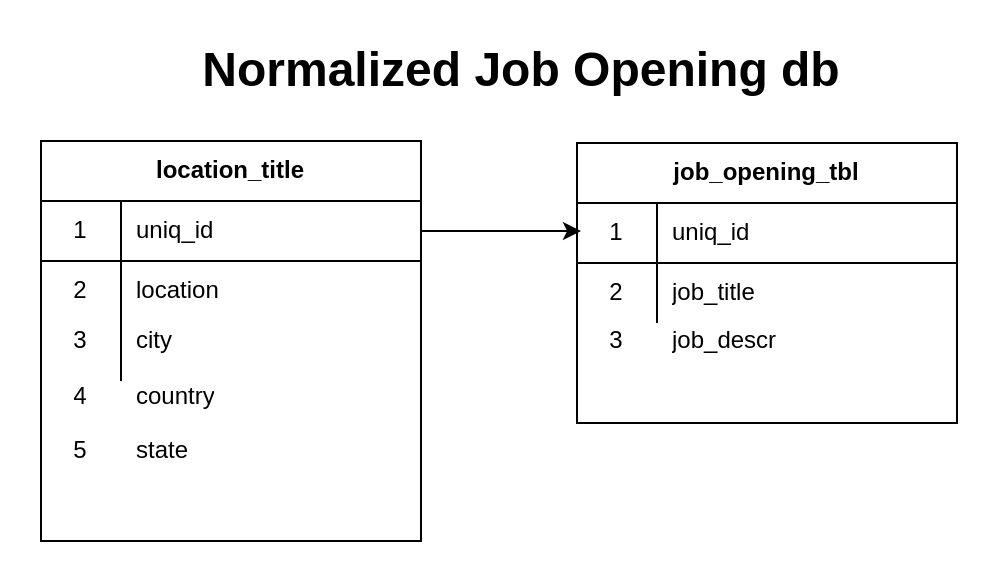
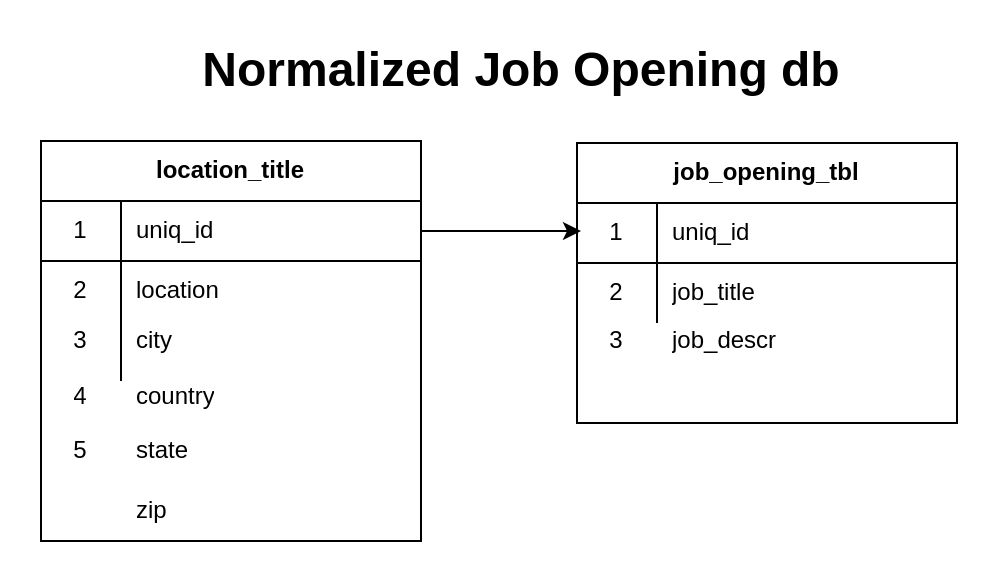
  <mxCell id="0" />
  <mxCell id="1" parent="0" />
  <mxCell id="2" value="Normalized Job Opening db" style="text;html=1;align=center;verticalAlign=middle;resizable=0;points=[];autosize=1;fontSize=24;fontStyle=1" parent="1" vertex="1"><mxGeometry x="95" y="20" width="330" height="30" as="geometry" /></mxCell>
  <mxCell id="3" value="" style="group" vertex="1" connectable="0" parent="1"><mxGeometry x="20" y="70" width="458" height="200" as="geometry" /></mxCell>
  <mxCell id="4" value="" style="edgeStyle=elbowEdgeStyle;elbow=horizontal;endArrow=classic;html=1;exitX=1;exitY=0.5;exitDx=0;exitDy=0;" parent="3" source="7" edge="1"><mxGeometry width="50" height="50" relative="1" as="geometry"><mxPoint x="420" y="260" as="sourcePoint" /><mxPoint x="270" y="45" as="targetPoint" /></mxGeometry></mxCell>
  <mxCell id="5" value="" style="group" vertex="1" connectable="0" parent="3"><mxGeometry width="190" height="200" as="geometry" /></mxCell>
  <mxCell id="6" value="location_title" style="shape=table;html=1;whiteSpace=wrap;startSize=30;container=1;collapsible=0;childLayout=tableLayout;fixedRows=1;rowLines=0;fontStyle=1;align=center;" parent="5" vertex="1"><mxGeometry width="190" height="200" as="geometry" /></mxCell>
  <mxCell id="7" value="" style="shape=partialRectangle;html=1;whiteSpace=wrap;collapsible=0;dropTarget=0;pointerEvents=0;fillColor=none;top=0;left=0;bottom=1;right=0;points=[[0,0.5],[1,0.5]];portConstraint=eastwest;" parent="6" vertex="1"><mxGeometry y="30" width="190" height="30" as="geometry" /></mxCell>
  <mxCell id="8" value="1" style="shape=partialRectangle;html=1;whiteSpace=wrap;connectable=0;fillColor=none;top=0;left=0;bottom=0;right=0;overflow=hidden;container=0;" parent="7" vertex="1"><mxGeometry width="40" height="30" as="geometry" /></mxCell>
  <mxCell id="9" value="uniq_id" style="shape=partialRectangle;html=1;whiteSpace=wrap;connectable=0;fillColor=none;top=0;left=0;bottom=0;right=0;align=left;spacingLeft=6;overflow=hidden;container=0;" parent="7" vertex="1"><mxGeometry x="40" width="150" height="30" as="geometry" /></mxCell>
  <mxCell id="10" value="" style="shape=partialRectangle;html=1;whiteSpace=wrap;collapsible=0;dropTarget=0;pointerEvents=0;fillColor=none;top=0;left=0;bottom=0;right=0;points=[[0,0.5],[1,0.5]];portConstraint=eastwest;" parent="6" vertex="1"><mxGeometry y="60" width="190" height="30" as="geometry" /></mxCell>
  <mxCell id="11" value="2" style="shape=partialRectangle;html=1;whiteSpace=wrap;connectable=0;fillColor=none;top=0;left=0;bottom=0;right=0;overflow=hidden;container=0;" parent="10" vertex="1"><mxGeometry width="40" height="30" as="geometry" /></mxCell>
  <mxCell id="12" value="location" style="shape=partialRectangle;html=1;whiteSpace=wrap;connectable=0;fillColor=none;top=0;left=0;bottom=0;right=0;align=left;spacingLeft=6;overflow=hidden;container=0;" parent="10" vertex="1"><mxGeometry x="40" width="150" height="30" as="geometry" /></mxCell>
  <mxCell id="13" value="" style="shape=partialRectangle;html=1;whiteSpace=wrap;collapsible=0;dropTarget=0;pointerEvents=0;fillColor=none;top=0;left=0;bottom=0;right=0;points=[[0,0.5],[1,0.5]];portConstraint=eastwest;" parent="6" vertex="1"><mxGeometry y="90" width="190" height="30" as="geometry" /></mxCell>
  <mxCell id="14" value="" style="shape=partialRectangle;html=1;whiteSpace=wrap;connectable=0;fillColor=none;top=0;left=0;bottom=0;right=0;overflow=hidden;container=0;" parent="13" vertex="1"><mxGeometry width="40" height="30" as="geometry" /></mxCell>
  <mxCell id="15" value="" style="shape=partialRectangle;html=1;whiteSpace=wrap;connectable=0;fillColor=none;top=0;left=0;bottom=0;right=0;align=left;spacingLeft=6;overflow=hidden;container=0;" parent="13" vertex="1"><mxGeometry x="40" width="150" height="30" as="geometry" /></mxCell>
  <mxCell id="16" value="3" style="shape=partialRectangle;html=1;whiteSpace=wrap;connectable=0;fillColor=none;top=0;left=0;bottom=0;right=0;overflow=hidden;container=0;" parent="5" vertex="1"><mxGeometry y="85" width="40" height="30" as="geometry" /></mxCell>
  <mxCell id="17" value="4" style="shape=partialRectangle;html=1;whiteSpace=wrap;connectable=0;fillColor=none;top=0;left=0;bottom=0;right=0;overflow=hidden;container=0;" parent="5" vertex="1"><mxGeometry y="113" width="40" height="30" as="geometry" /></mxCell>
  <mxCell id="18" value="5" style="shape=partialRectangle;html=1;whiteSpace=wrap;connectable=0;fillColor=none;top=0;left=0;bottom=0;right=0;overflow=hidden;container=0;" parent="5" vertex="1"><mxGeometry y="140" width="40" height="30" as="geometry" /></mxCell>
  <mxCell id="19" value="city" style="shape=partialRectangle;html=1;whiteSpace=wrap;connectable=0;fillColor=none;top=0;left=0;bottom=0;right=0;align=left;spacingLeft=6;overflow=hidden;container=0;" parent="5" vertex="1"><mxGeometry x="40" y="85" width="150" height="30" as="geometry" /></mxCell>
  <mxCell id="20" value="country" style="shape=partialRectangle;html=1;whiteSpace=wrap;connectable=0;fillColor=none;top=0;left=0;bottom=0;right=0;align=left;spacingLeft=6;overflow=hidden;container=0;" parent="5" vertex="1"><mxGeometry x="40" y="113" width="150" height="30" as="geometry" /></mxCell>
  <mxCell id="21" value="state" style="shape=partialRectangle;html=1;whiteSpace=wrap;connectable=0;fillColor=none;top=0;left=0;bottom=0;right=0;align=left;spacingLeft=6;overflow=hidden;container=0;" parent="5" vertex="1"><mxGeometry x="40" y="140" width="150" height="30" as="geometry" /></mxCell>
+ <mxCell id="22" value="zip" style="shape=partialRectangle;html=1;whiteSpace=wrap;connectable=0;fillColor=none;top=0;left=0;bottom=0;right=0;align=left;spacingLeft=6;overflow=hidden;container=0;" parent="5" vertex="1"><mxGeometry x="40" y="170" width="150" height="30" as="geometry" /></mxCell>
  <mxCell id="23" value="" style="group" vertex="1" connectable="0" parent="3"><mxGeometry x="268" y="1" width="190" height="140" as="geometry" /></mxCell>
  <mxCell id="24" value="job_opening_tbl" style="shape=table;html=1;whiteSpace=wrap;startSize=30;container=1;collapsible=0;childLayout=tableLayout;fixedRows=1;rowLines=0;fontStyle=1;align=center;" parent="23" vertex="1"><mxGeometry width="190" height="140" as="geometry" /></mxCell>
  <mxCell id="25" value="" style="shape=partialRectangle;html=1;whiteSpace=wrap;collapsible=0;dropTarget=0;pointerEvents=0;fillColor=none;top=0;left=0;bottom=1;right=0;points=[[0,0.5],[1,0.5]];portConstraint=eastwest;" parent="24" vertex="1"><mxGeometry y="30" width="190" height="30" as="geometry" /></mxCell>
  <mxCell id="26" value="" style="shape=partialRectangle;html=1;whiteSpace=wrap;connectable=0;fillColor=none;top=0;left=0;bottom=0;right=0;overflow=hidden;container=0;" parent="25" vertex="1"><mxGeometry width="40" height="30" as="geometry" /></mxCell>
  <mxCell id="27" value="" style="shape=partialRectangle;html=1;whiteSpace=wrap;connectable=0;fillColor=none;top=0;left=0;bottom=0;right=0;align=left;spacingLeft=6;overflow=hidden;container=0;" parent="25" vertex="1"><mxGeometry x="40" width="150" height="30" as="geometry" /></mxCell>
  <mxCell id="28" value="" style="shape=partialRectangle;html=1;whiteSpace=wrap;collapsible=0;dropTarget=0;pointerEvents=0;fillColor=none;top=0;left=0;bottom=0;right=0;points=[[0,0.5],[1,0.5]];portConstraint=eastwest;" parent="24" vertex="1"><mxGeometry y="60" width="190" height="30" as="geometry" /></mxCell>
  <mxCell id="29" value="" style="shape=partialRectangle;html=1;whiteSpace=wrap;connectable=0;fillColor=none;top=0;left=0;bottom=0;right=0;overflow=hidden;container=0;" parent="28" vertex="1"><mxGeometry width="40" height="30" as="geometry" /></mxCell>
  <mxCell id="30" value="" style="shape=partialRectangle;html=1;whiteSpace=wrap;connectable=0;fillColor=none;top=0;left=0;bottom=0;right=0;align=left;spacingLeft=6;overflow=hidden;container=0;" parent="28" vertex="1"><mxGeometry x="40" width="150" height="30" as="geometry" /></mxCell>
  <mxCell id="31" value="1" style="shape=partialRectangle;html=1;whiteSpace=wrap;connectable=0;fillColor=none;top=0;left=0;bottom=0;right=0;overflow=hidden;container=0;" parent="23" vertex="1"><mxGeometry y="30" width="40" height="30" as="geometry" /></mxCell>
  <mxCell id="32" value="uniq_id" style="shape=partialRectangle;html=1;whiteSpace=wrap;connectable=0;fillColor=none;top=0;left=0;bottom=0;right=0;align=left;spacingLeft=6;overflow=hidden;container=0;" parent="23" vertex="1"><mxGeometry x="40" y="30" width="150" height="30" as="geometry" /></mxCell>
  <mxCell id="33" value="2" style="shape=partialRectangle;html=1;whiteSpace=wrap;connectable=0;fillColor=none;top=0;left=0;bottom=0;right=0;overflow=hidden;container=0;" parent="23" vertex="1"><mxGeometry y="60" width="40" height="30" as="geometry" /></mxCell>
  <mxCell id="34" value="job_title" style="shape=partialRectangle;html=1;whiteSpace=wrap;connectable=0;fillColor=none;top=0;left=0;bottom=0;right=0;align=left;spacingLeft=6;overflow=hidden;container=0;" parent="23" vertex="1"><mxGeometry x="40" y="60" width="150" height="30" as="geometry" /></mxCell>
  <mxCell id="35" value="3" style="shape=partialRectangle;html=1;whiteSpace=wrap;connectable=0;fillColor=none;top=0;left=0;bottom=0;right=0;overflow=hidden;container=0;" parent="23" vertex="1"><mxGeometry y="84" width="40" height="30" as="geometry" /></mxCell>
  <mxCell id="36" value="job_descr" style="shape=partialRectangle;html=1;whiteSpace=wrap;connectable=0;fillColor=none;top=0;left=0;bottom=0;right=0;align=left;spacingLeft=6;overflow=hidden;container=0;" parent="23" vertex="1"><mxGeometry x="40" y="84" width="150" height="30" as="geometry" /></mxCell>
